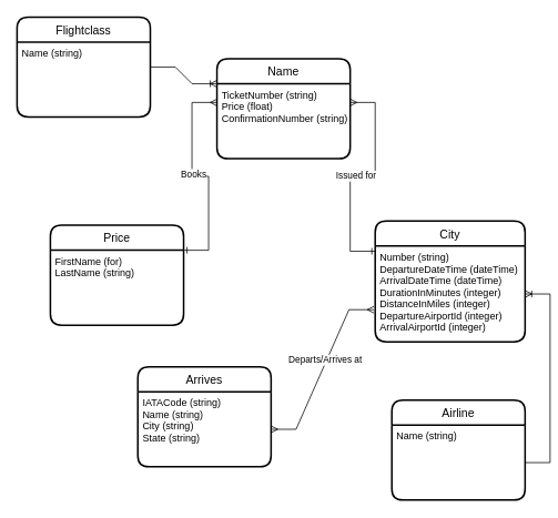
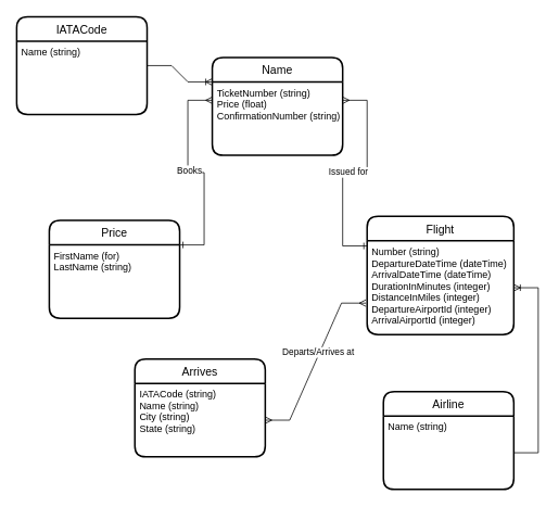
  <mxCell id="0" />
  <mxCell id="1" parent="0" />
  <mxCell id="2" value="Price" style="swimlane;childLayout=stackLayout;horizontal=1;startSize=30;horizontalStack=0;rounded=1;fontSize=14;fontStyle=0;strokeWidth=2;resizeParent=0;resizeLast=1;shadow=0;dashed=0;align=center;" vertex="1" parent="1"><mxGeometry x="60" y="270" width="160" height="120" as="geometry" /></mxCell>
  <mxCell id="3" value="FirstName (for)&#10;LastName (string)" style="align=left;strokeColor=none;fillColor=none;spacingLeft=4;fontSize=12;verticalAlign=top;resizable=0;rotatable=0;part=1;" vertex="1" parent="2"><mxGeometry y="30" width="160" height="90" as="geometry" /></mxCell>
- <mxCell id="4" value="City" style="swimlane;childLayout=stackLayout;horizontal=1;startSize=30;horizontalStack=0;rounded=1;fontSize=14;fontStyle=0;strokeWidth=2;resizeParent=0;resizeLast=1;shadow=0;dashed=0;align=center;" vertex="1" parent="1"><mxGeometry x="450" y="265" width="180" height="145" as="geometry" /></mxCell>
+ <mxCell id="4" value="Flight" style="swimlane;childLayout=stackLayout;horizontal=1;startSize=30;horizontalStack=0;rounded=1;fontSize=14;fontStyle=0;strokeWidth=2;resizeParent=0;resizeLast=1;shadow=0;dashed=0;align=center;" vertex="1" parent="1"><mxGeometry x="450" y="265" width="180" height="145" as="geometry" /></mxCell>
  <mxCell id="5" value="Number (string)&#10;DepartureDateTime (dateTime)&#10;ArrivalDateTime (dateTime)&#10;DurationInMinutes (integer)&#10;DistanceInMiles (integer)&#10;DepartureAirportId (integer)&#10;ArrivalAirportId (integer)" style="align=left;strokeColor=none;fillColor=none;spacingLeft=4;fontSize=12;verticalAlign=top;resizable=0;rotatable=0;part=1;" vertex="1" parent="4"><mxGeometry y="30" width="180" height="115" as="geometry" /></mxCell>
  <mxCell id="6" value="Arrives" style="swimlane;childLayout=stackLayout;horizontal=1;startSize=30;horizontalStack=0;rounded=1;fontSize=14;fontStyle=0;strokeWidth=2;resizeParent=0;resizeLast=1;shadow=0;dashed=0;align=center;" vertex="1" parent="1"><mxGeometry x="165" y="440" width="160" height="120" as="geometry" /></mxCell>
  <mxCell id="7" value="IATACode (string)&#10;Name (string)&#10;City (string)&#10;State (string)" style="align=left;strokeColor=none;fillColor=none;spacingLeft=4;fontSize=12;verticalAlign=top;resizable=0;rotatable=0;part=1;" vertex="1" parent="6"><mxGeometry y="30" width="160" height="90" as="geometry" /></mxCell>
  <mxCell id="8" value="" style="edgeStyle=entityRelationEdgeStyle;fontSize=12;html=1;endArrow=ERmany;startArrow=ERmany;rounded=0;entryX=-0.008;entryY=0.664;entryDx=0;entryDy=0;entryPerimeter=0;" edge="1" parent="1" source="7" target="5"><mxGeometry width="100" height="100" relative="1" as="geometry"><mxPoint x="270" y="540" as="sourcePoint" /><mxPoint x="370" y="440" as="targetPoint" /></mxGeometry></mxCell>
  <mxCell id="9" value="Departs/Arrives at" style="edgeLabel;html=1;align=center;verticalAlign=middle;resizable=0;points=[];" vertex="1" connectable="0" parent="8"><mxGeometry x="0.106" y="2" relative="1" as="geometry"><mxPoint as="offset" /></mxGeometry></mxCell>
  <mxCell id="10" value="Name" style="swimlane;childLayout=stackLayout;horizontal=1;startSize=30;horizontalStack=0;rounded=1;fontSize=14;fontStyle=0;strokeWidth=2;resizeParent=0;resizeLast=1;shadow=0;dashed=0;align=center;" vertex="1" parent="1"><mxGeometry x="260" y="70" width="160" height="120" as="geometry" /></mxCell>
  <mxCell id="11" value="TicketNumber (string)&#10;Price (float)&#10;ConfirmationNumber (string)" style="align=left;strokeColor=none;fillColor=none;spacingLeft=4;fontSize=12;verticalAlign=top;resizable=0;rotatable=0;part=1;" vertex="1" parent="10"><mxGeometry y="30" width="160" height="90" as="geometry" /></mxCell>
  <mxCell id="12" value="" style="edgeStyle=entityRelationEdgeStyle;fontSize=12;html=1;endArrow=ERmany;startArrow=ERone;rounded=0;entryX=0;entryY=0.25;entryDx=0;entryDy=0;exitX=1;exitY=0;exitDx=0;exitDy=0;startFill=0;" edge="1" parent="1" source="3" target="11"><mxGeometry width="100" height="100" relative="1" as="geometry"><mxPoint x="90" y="180" as="sourcePoint" /><mxPoint x="210" y="140" as="targetPoint" /></mxGeometry></mxCell>
  <mxCell id="13" value="Books" style="edgeLabel;html=1;align=center;verticalAlign=middle;resizable=0;points=[];" vertex="1" connectable="0" parent="12"><mxGeometry x="0.122" y="2" relative="1" as="geometry"><mxPoint x="3" y="2" as="offset" /></mxGeometry></mxCell>
  <mxCell id="14" value="" style="edgeStyle=entityRelationEdgeStyle;fontSize=12;html=1;endArrow=ERmany;startArrow=ERone;rounded=0;exitX=0;exitY=0.25;exitDx=0;exitDy=0;entryX=1;entryY=0.25;entryDx=0;entryDy=0;startFill=0;" edge="1" parent="1" source="4" target="11"><mxGeometry width="100" height="100" relative="1" as="geometry"><mxPoint x="380" y="250" as="sourcePoint" /><mxPoint x="480" y="150" as="targetPoint" /></mxGeometry></mxCell>
  <mxCell id="15" value="Issued for" style="edgeLabel;html=1;align=center;verticalAlign=middle;resizable=0;points=[];" vertex="1" connectable="0" parent="14"><mxGeometry x="-0.062" y="1" relative="1" as="geometry"><mxPoint as="offset" /></mxGeometry></mxCell>
  <mxCell id="16" value="Airline" style="swimlane;childLayout=stackLayout;horizontal=1;startSize=30;horizontalStack=0;rounded=1;fontSize=14;fontStyle=0;strokeWidth=2;resizeParent=0;resizeLast=1;shadow=0;dashed=0;align=center;" vertex="1" parent="1"><mxGeometry x="470" y="480" width="160" height="120" as="geometry" /></mxCell>
  <mxCell id="17" value="Name (string)" style="align=left;strokeColor=none;fillColor=none;spacingLeft=4;fontSize=12;verticalAlign=top;resizable=0;rotatable=0;part=1;" vertex="1" parent="16"><mxGeometry y="30" width="160" height="90" as="geometry" /></mxCell>
  <mxCell id="18" value="" style="edgeStyle=entityRelationEdgeStyle;fontSize=12;html=1;endArrow=ERoneToMany;rounded=0;entryX=1;entryY=0.5;entryDx=0;entryDy=0;exitX=1;exitY=0.5;exitDx=0;exitDy=0;" edge="1" parent="1" source="17" target="5"><mxGeometry width="100" height="100" relative="1" as="geometry"><mxPoint x="650" y="680" as="sourcePoint" /><mxPoint x="700" y="350" as="targetPoint" /></mxGeometry></mxCell>
- <mxCell id="19" value="Flightclass" style="swimlane;childLayout=stackLayout;horizontal=1;startSize=30;horizontalStack=0;rounded=1;fontSize=14;fontStyle=0;strokeWidth=2;resizeParent=0;resizeLast=1;shadow=0;dashed=0;align=center;" vertex="1" parent="1"><mxGeometry x="20" y="20" width="160" height="120" as="geometry" /></mxCell>
+ <mxCell id="19" value="IATACode" style="swimlane;childLayout=stackLayout;horizontal=1;startSize=30;horizontalStack=0;rounded=1;fontSize=14;fontStyle=0;strokeWidth=2;resizeParent=0;resizeLast=1;shadow=0;dashed=0;align=center;" vertex="1" parent="1"><mxGeometry x="20" y="20" width="160" height="120" as="geometry" /></mxCell>
  <mxCell id="20" value="Name (string)" style="align=left;strokeColor=none;fillColor=none;spacingLeft=4;fontSize=12;verticalAlign=top;resizable=0;rotatable=0;part=1;" vertex="1" parent="19"><mxGeometry y="30" width="160" height="90" as="geometry" /></mxCell>
  <mxCell id="21" value="" style="edgeStyle=entityRelationEdgeStyle;fontSize=12;html=1;endArrow=ERoneToMany;rounded=0;exitX=1;exitY=0.333;exitDx=0;exitDy=0;exitPerimeter=0;entryX=0;entryY=0;entryDx=0;entryDy=0;" edge="1" parent="1" source="20" target="11"><mxGeometry width="100" height="100" relative="1" as="geometry"><mxPoint x="190" y="80" as="sourcePoint" /><mxPoint x="290" y="-20" as="targetPoint" /></mxGeometry></mxCell>
